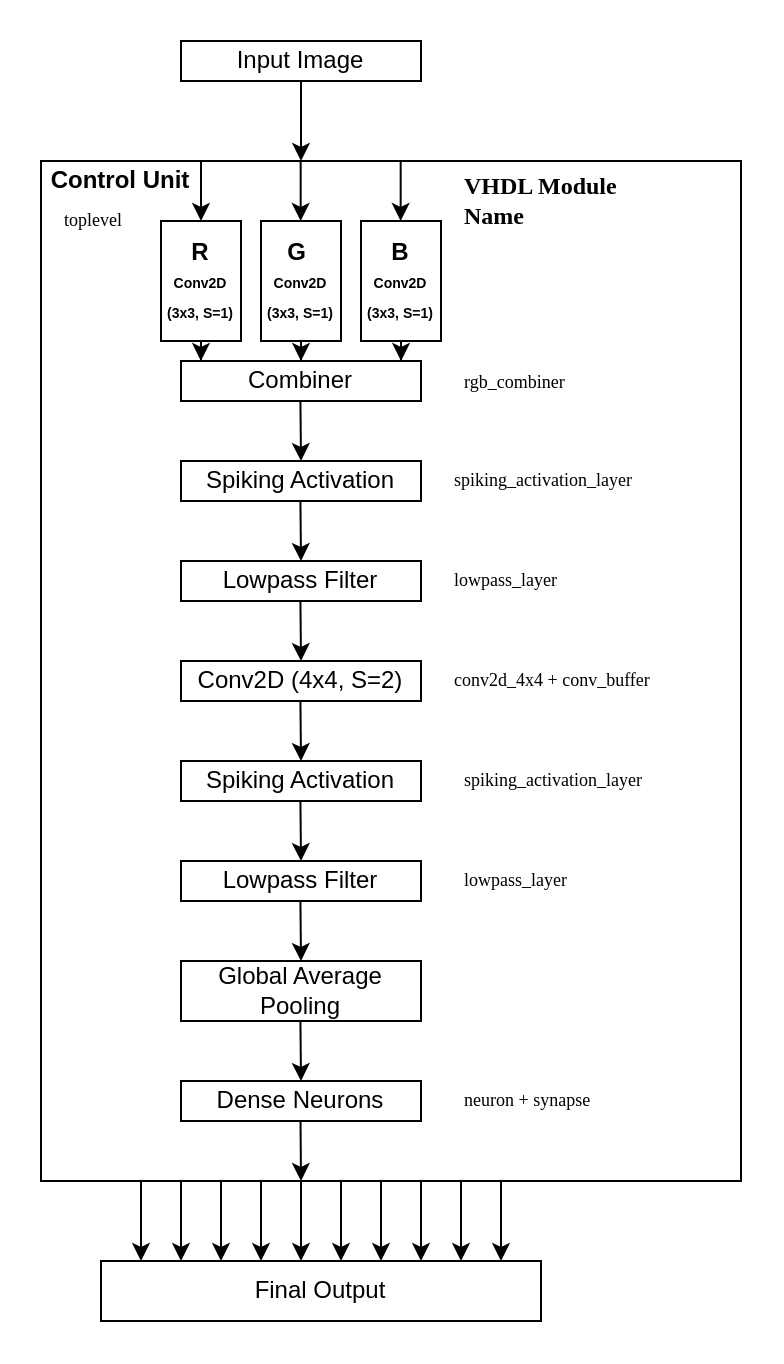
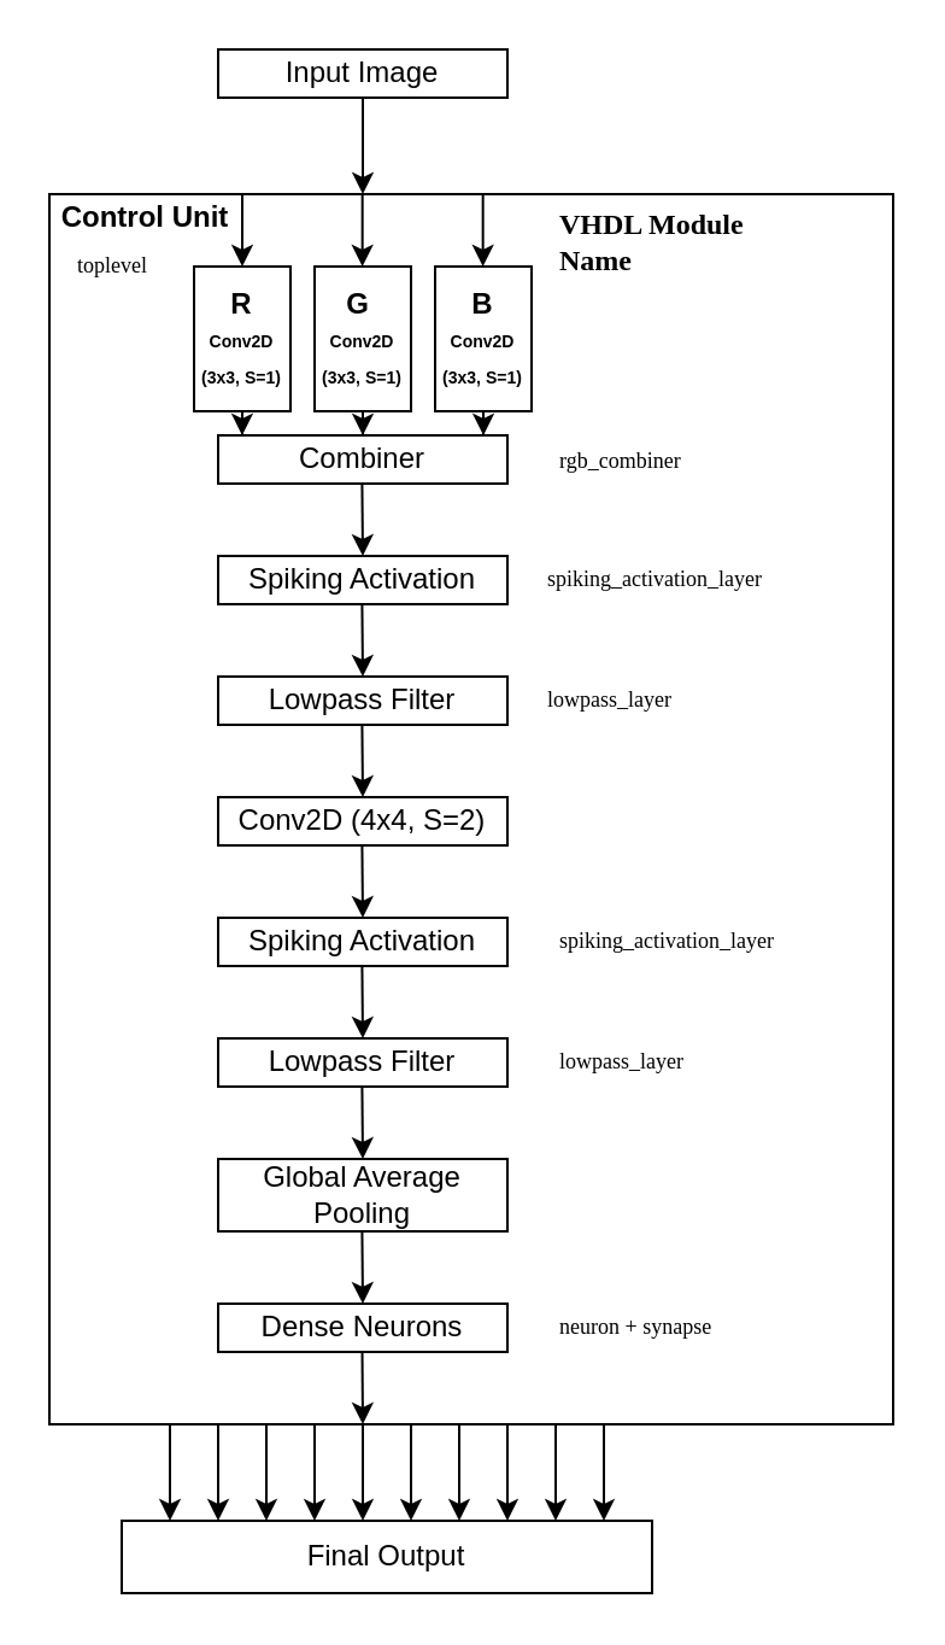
  <mxCell id="0" />
  <mxCell id="1" parent="0" />
  <mxCell id="2" value="" style="rounded=0;whiteSpace=wrap;html=1;" vertex="1" parent="1"><mxGeometry x="20" y="80" width="350" height="510" as="geometry" /></mxCell>
  <mxCell id="3" value="Control Unit" style="text;html=1;strokeColor=none;fillColor=none;align=center;verticalAlign=middle;whiteSpace=wrap;rounded=0;fontStyle=1" vertex="1" parent="1"><mxGeometry x="20" y="80" width="80" height="20" as="geometry" /></mxCell>
  <mxCell id="4" style="edgeStyle=orthogonalEdgeStyle;rounded=0;orthogonalLoop=1;jettySize=auto;html=1;entryX=0.083;entryY=0;entryDx=0;entryDy=0;entryPerimeter=0;" edge="1" parent="1" source="5" target="10"><mxGeometry relative="1" as="geometry" /></mxCell>
  <mxCell id="5" value="R&lt;br&gt;&lt;font style=&quot;font-size: 7px&quot;&gt;Conv2D&lt;br&gt;(3x3, S=1)&lt;br&gt;&lt;/font&gt;" style="rounded=0;whiteSpace=wrap;html=1;fontStyle=1" vertex="1" parent="1"><mxGeometry x="80" y="110" width="40" height="60" as="geometry" /></mxCell>
  <mxCell id="6" style="edgeStyle=orthogonalEdgeStyle;rounded=0;orthogonalLoop=1;jettySize=auto;html=1;entryX=0.5;entryY=0;entryDx=0;entryDy=0;" edge="1" parent="1" source="7" target="10"><mxGeometry relative="1" as="geometry" /></mxCell>
  <mxCell id="7" value="G&amp;nbsp;&lt;br&gt;&lt;span style=&quot;font-size: 7px&quot;&gt;Conv2D&lt;/span&gt;&lt;br style=&quot;font-size: 7px&quot;&gt;&lt;span style=&quot;font-size: 7px&quot;&gt;(3x3, S=1)&lt;/span&gt;" style="rounded=0;whiteSpace=wrap;html=1;fontStyle=1" vertex="1" parent="1"><mxGeometry x="130" y="110" width="40" height="60" as="geometry" /></mxCell>
  <mxCell id="8" style="edgeStyle=orthogonalEdgeStyle;rounded=0;orthogonalLoop=1;jettySize=auto;html=1;entryX=0.917;entryY=0;entryDx=0;entryDy=0;entryPerimeter=0;" edge="1" parent="1" source="9" target="10"><mxGeometry relative="1" as="geometry" /></mxCell>
  <mxCell id="9" value="B&lt;br&gt;&lt;span style=&quot;font-size: 7px&quot;&gt;Conv2D&lt;/span&gt;&lt;br style=&quot;font-size: 7px&quot;&gt;&lt;span style=&quot;font-size: 7px&quot;&gt;(3x3, S=1)&lt;/span&gt;" style="rounded=0;whiteSpace=wrap;html=1;fontStyle=1" vertex="1" parent="1"><mxGeometry x="180" y="110" width="40" height="60" as="geometry" /></mxCell>
  <mxCell id="10" value="Combiner" style="rounded=0;whiteSpace=wrap;html=1;" vertex="1" parent="1"><mxGeometry x="90" y="180" width="120" height="20" as="geometry" /></mxCell>
  <mxCell id="11" value="" style="endArrow=classic;html=1;" edge="1" parent="1"><mxGeometry width="50" height="50" relative="1" as="geometry"><mxPoint x="149.71" y="200" as="sourcePoint" /><mxPoint x="150" y="230" as="targetPoint" /></mxGeometry></mxCell>
  <mxCell id="12" value="" style="endArrow=classic;html=1;entryX=0.5;entryY=0;entryDx=0;entryDy=0;" edge="1" parent="1"><mxGeometry width="50" height="50" relative="1" as="geometry"><mxPoint x="100" y="80" as="sourcePoint" /><mxPoint x="100" y="110" as="targetPoint" /></mxGeometry></mxCell>
  <mxCell id="13" value="" style="endArrow=classic;html=1;entryX=0.5;entryY=0;entryDx=0;entryDy=0;" edge="1" parent="1"><mxGeometry width="50" height="50" relative="1" as="geometry"><mxPoint x="149.83" y="80" as="sourcePoint" /><mxPoint x="149.83" y="110" as="targetPoint" /></mxGeometry></mxCell>
  <mxCell id="14" value="" style="endArrow=classic;html=1;entryX=0.5;entryY=0;entryDx=0;entryDy=0;" edge="1" parent="1"><mxGeometry width="50" height="50" relative="1" as="geometry"><mxPoint x="199.83" y="80" as="sourcePoint" /><mxPoint x="199.83" y="110" as="targetPoint" /></mxGeometry></mxCell>
  <mxCell id="15" value="Spiking Activation" style="rounded=0;whiteSpace=wrap;html=1;" vertex="1" parent="1"><mxGeometry x="90" y="230" width="120" height="20" as="geometry" /></mxCell>
  <mxCell id="16" value="" style="endArrow=classic;html=1;" edge="1" parent="1"><mxGeometry width="50" height="50" relative="1" as="geometry"><mxPoint x="149.71" y="250" as="sourcePoint" /><mxPoint x="150" y="280" as="targetPoint" /></mxGeometry></mxCell>
  <mxCell id="17" value="Lowpass Filter" style="rounded=0;whiteSpace=wrap;html=1;" vertex="1" parent="1"><mxGeometry x="90" y="280" width="120" height="20" as="geometry" /></mxCell>
  <mxCell id="18" value="" style="endArrow=classic;html=1;" edge="1" parent="1"><mxGeometry width="50" height="50" relative="1" as="geometry"><mxPoint x="149.71" y="300" as="sourcePoint" /><mxPoint x="150" y="330" as="targetPoint" /></mxGeometry></mxCell>
  <mxCell id="19" value="Conv2D (4x4, S=2)" style="rounded=0;whiteSpace=wrap;html=1;" vertex="1" parent="1"><mxGeometry x="90" y="330" width="120" height="20" as="geometry" /></mxCell>
  <mxCell id="20" value="" style="endArrow=classic;html=1;" edge="1" parent="1"><mxGeometry width="50" height="50" relative="1" as="geometry"><mxPoint x="149.71" y="350" as="sourcePoint" /><mxPoint x="150" y="380" as="targetPoint" /></mxGeometry></mxCell>
  <mxCell id="21" value="Spiking Activation" style="rounded=0;whiteSpace=wrap;html=1;" vertex="1" parent="1"><mxGeometry x="90" y="380" width="120" height="20" as="geometry" /></mxCell>
  <mxCell id="22" value="" style="endArrow=classic;html=1;" edge="1" parent="1"><mxGeometry width="50" height="50" relative="1" as="geometry"><mxPoint x="149.71" y="400" as="sourcePoint" /><mxPoint x="150" y="430" as="targetPoint" /></mxGeometry></mxCell>
  <mxCell id="23" value="Lowpass Filter" style="rounded=0;whiteSpace=wrap;html=1;" vertex="1" parent="1"><mxGeometry x="90" y="430" width="120" height="20" as="geometry" /></mxCell>
  <mxCell id="24" value="" style="endArrow=classic;html=1;" edge="1" parent="1"><mxGeometry width="50" height="50" relative="1" as="geometry"><mxPoint x="149.71" y="450" as="sourcePoint" /><mxPoint x="150" y="480" as="targetPoint" /></mxGeometry></mxCell>
  <mxCell id="25" value="Global Average Pooling" style="rounded=0;whiteSpace=wrap;html=1;" vertex="1" parent="1"><mxGeometry x="90" y="480" width="120" height="30" as="geometry" /></mxCell>
  <mxCell id="26" value="" style="endArrow=classic;html=1;" edge="1" parent="1"><mxGeometry width="50" height="50" relative="1" as="geometry"><mxPoint x="149.71" y="510" as="sourcePoint" /><mxPoint x="150" y="540" as="targetPoint" /></mxGeometry></mxCell>
  <mxCell id="27" value="Dense Neurons" style="rounded=0;whiteSpace=wrap;html=1;" vertex="1" parent="1"><mxGeometry x="90" y="540" width="120" height="20" as="geometry" /></mxCell>
  <mxCell id="28" value="" style="endArrow=classic;html=1;" edge="1" parent="1"><mxGeometry width="50" height="50" relative="1" as="geometry"><mxPoint x="130" y="590" as="sourcePoint" /><mxPoint x="130" y="630" as="targetPoint" /></mxGeometry></mxCell>
  <mxCell id="29" value="" style="endArrow=classic;html=1;" edge="1" parent="1"><mxGeometry width="50" height="50" relative="1" as="geometry"><mxPoint x="149.76" y="560" as="sourcePoint" /><mxPoint x="150" y="590" as="targetPoint" /></mxGeometry></mxCell>
  <mxCell id="30" value="" style="endArrow=classic;html=1;" edge="1" parent="1"><mxGeometry width="50" height="50" relative="1" as="geometry"><mxPoint x="90" y="590" as="sourcePoint" /><mxPoint x="90" y="630" as="targetPoint" /></mxGeometry></mxCell>
  <mxCell id="31" value="" style="endArrow=classic;html=1;" edge="1" parent="1"><mxGeometry width="50" height="50" relative="1" as="geometry"><mxPoint x="110" y="590" as="sourcePoint" /><mxPoint x="110" y="630" as="targetPoint" /></mxGeometry></mxCell>
  <mxCell id="32" value="" style="endArrow=classic;html=1;" edge="1" parent="1"><mxGeometry width="50" height="50" relative="1" as="geometry"><mxPoint x="190" y="590" as="sourcePoint" /><mxPoint x="190" y="630" as="targetPoint" /></mxGeometry></mxCell>
  <mxCell id="33" value="" style="endArrow=classic;html=1;" edge="1" parent="1"><mxGeometry width="50" height="50" relative="1" as="geometry"><mxPoint x="150" y="590" as="sourcePoint" /><mxPoint x="150" y="630" as="targetPoint" /></mxGeometry></mxCell>
  <mxCell id="34" value="" style="endArrow=classic;html=1;" edge="1" parent="1"><mxGeometry width="50" height="50" relative="1" as="geometry"><mxPoint x="170" y="590" as="sourcePoint" /><mxPoint x="170" y="630" as="targetPoint" /></mxGeometry></mxCell>
  <mxCell id="35" value="" style="endArrow=classic;html=1;" edge="1" parent="1"><mxGeometry width="50" height="50" relative="1" as="geometry"><mxPoint x="250" y="590" as="sourcePoint" /><mxPoint x="250" y="630" as="targetPoint" /></mxGeometry></mxCell>
  <mxCell id="36" value="" style="endArrow=classic;html=1;" edge="1" parent="1"><mxGeometry width="50" height="50" relative="1" as="geometry"><mxPoint x="210" y="590" as="sourcePoint" /><mxPoint x="210" y="630" as="targetPoint" /></mxGeometry></mxCell>
  <mxCell id="37" value="" style="endArrow=classic;html=1;" edge="1" parent="1"><mxGeometry width="50" height="50" relative="1" as="geometry"><mxPoint x="230" y="590" as="sourcePoint" /><mxPoint x="230" y="630" as="targetPoint" /></mxGeometry></mxCell>
  <mxCell id="38" value="" style="endArrow=classic;html=1;" edge="1" parent="1"><mxGeometry width="50" height="50" relative="1" as="geometry"><mxPoint x="70" y="590" as="sourcePoint" /><mxPoint x="70" y="630" as="targetPoint" /></mxGeometry></mxCell>
  <mxCell id="39" value="Final Output" style="rounded=0;whiteSpace=wrap;html=1;" vertex="1" parent="1"><mxGeometry x="50" y="630" width="220" height="30" as="geometry" /></mxCell>
  <mxCell id="40" value="&lt;font face=&quot;Lucida Console&quot; style=&quot;font-style: normal ; font-size: 9px&quot;&gt;rgb_combiner&lt;/font&gt;" style="text;html=1;strokeColor=none;fillColor=none;align=left;verticalAlign=middle;whiteSpace=wrap;rounded=0;fontStyle=2" vertex="1" parent="1"><mxGeometry x="230" y="180" width="50" height="20" as="geometry" /></mxCell>
  <mxCell id="41" value="&lt;font face=&quot;Lucida Console&quot; style=&quot;font-style: normal ; font-size: 9px&quot;&gt;spiking_activation_layer&lt;/font&gt;" style="text;html=1;strokeColor=none;fillColor=none;align=left;verticalAlign=middle;whiteSpace=wrap;rounded=0;fontStyle=2;fontSize=9;" vertex="1" parent="1"><mxGeometry x="225" y="230" width="40" height="20" as="geometry" /></mxCell>
  <mxCell id="42" value="" style="endArrow=classic;html=1;entryX=0.5;entryY=0;entryDx=0;entryDy=0;" edge="1" parent="1"><mxGeometry width="50" height="50" relative="1" as="geometry"><mxPoint x="150" y="30" as="sourcePoint" /><mxPoint x="150" y="80" as="targetPoint" /></mxGeometry></mxCell>
  <mxCell id="43" value="&lt;font face=&quot;Lucida Console&quot; style=&quot;font-style: normal ; font-size: 9px&quot;&gt;lowpass_layer&lt;/font&gt;" style="text;html=1;strokeColor=none;fillColor=none;align=left;verticalAlign=middle;whiteSpace=wrap;rounded=0;fontStyle=2;fontSize=9;" vertex="1" parent="1"><mxGeometry x="225" y="280" width="40" height="20" as="geometry" /></mxCell>
- <mxCell id="44" value="&lt;font face=&quot;Lucida Console&quot; style=&quot;font-style: normal ; font-size: 9px&quot;&gt;conv2d_4x4 + conv_buffer&lt;/font&gt;" style="text;html=1;strokeColor=none;fillColor=none;align=left;verticalAlign=middle;whiteSpace=wrap;rounded=0;fontStyle=2;fontSize=9;" vertex="1" parent="1"><mxGeometry x="225" y="330" width="135" height="20" as="geometry" /></mxCell>
  <mxCell id="45" value="&lt;font face=&quot;Lucida Console&quot; style=&quot;font-style: normal ; font-size: 9px&quot;&gt;spiking_activation_layer&lt;/font&gt;" style="text;html=1;strokeColor=none;fillColor=none;align=left;verticalAlign=middle;whiteSpace=wrap;rounded=0;fontStyle=2;fontSize=9;" vertex="1" parent="1"><mxGeometry x="230" y="380" width="40" height="20" as="geometry" /></mxCell>
  <mxCell id="46" value="&lt;font face=&quot;Lucida Console&quot; style=&quot;font-style: normal ; font-size: 9px&quot;&gt;lowpass_layer&lt;/font&gt;" style="text;html=1;strokeColor=none;fillColor=none;align=left;verticalAlign=middle;whiteSpace=wrap;rounded=0;fontStyle=2;fontSize=9;" vertex="1" parent="1"><mxGeometry x="230" y="430" width="40" height="20" as="geometry" /></mxCell>
  <mxCell id="47" value="&lt;font face=&quot;Lucida Console&quot; style=&quot;font-style: normal ; font-size: 9px&quot;&gt;neuron + synapse&lt;/font&gt;" style="text;html=1;strokeColor=none;fillColor=none;align=left;verticalAlign=middle;whiteSpace=wrap;rounded=0;fontStyle=2;fontSize=9;" vertex="1" parent="1"><mxGeometry x="230" y="540" width="130" height="20" as="geometry" /></mxCell>
  <mxCell id="48" value="&lt;font face=&quot;Lucida Console&quot; style=&quot;font-style: normal; font-size: 12px;&quot;&gt;VHDL Module Name&lt;/font&gt;" style="text;html=1;strokeColor=none;fillColor=none;align=left;verticalAlign=middle;whiteSpace=wrap;rounded=0;fontStyle=3;fontSize=12;" vertex="1" parent="1"><mxGeometry x="230" y="90" width="100" height="20" as="geometry" /></mxCell>
  <mxCell id="49" value="&lt;font face=&quot;Lucida Console&quot; style=&quot;font-style: normal ; font-size: 9px&quot;&gt;toplevel&lt;/font&gt;" style="text;html=1;strokeColor=none;fillColor=none;align=left;verticalAlign=middle;whiteSpace=wrap;rounded=0;fontStyle=2;fontSize=9;" vertex="1" parent="1"><mxGeometry x="30" y="100" width="50" height="20" as="geometry" /></mxCell>
  <mxCell id="50" value="Input Image" style="rounded=0;whiteSpace=wrap;html=1;fontSize=12;align=center;" vertex="1" parent="1"><mxGeometry x="90" y="20" width="120" height="20" as="geometry" /></mxCell>
